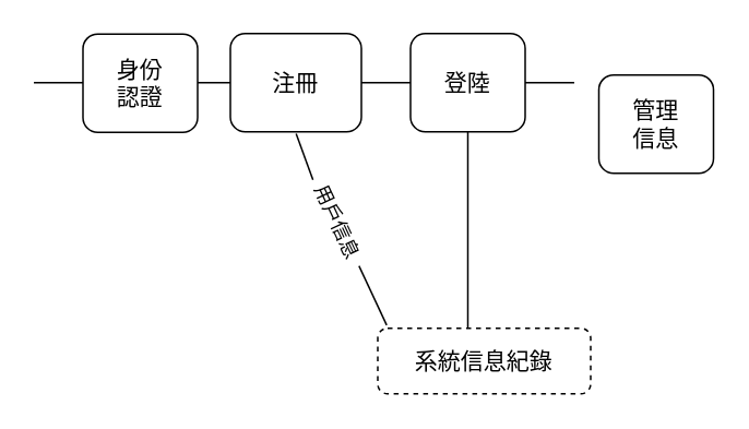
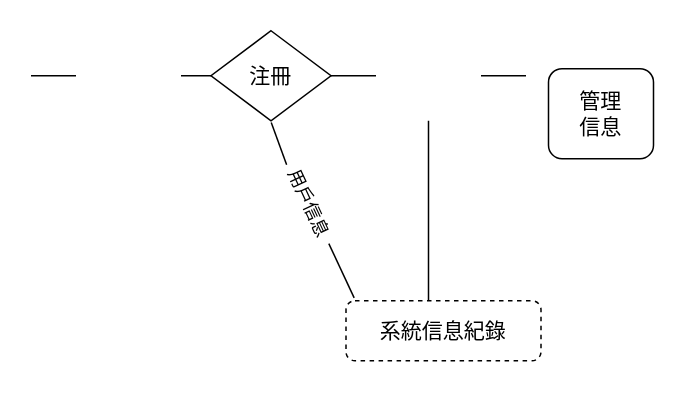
  <mxCell id="0" />
  <mxCell id="1" parent="0" />
- <mxCell id="2" value="&lt;font style=&quot;font-size: 14px;&quot;&gt;身份&lt;br&gt;認證&lt;/font&gt;" style="rounded=1;whiteSpace=wrap;html=1;" vertex="1" parent="1"><mxGeometry x="50" y="20.3" width="70" height="60" as="geometry" /></mxCell>
  <mxCell id="3" value="" style="line;strokeWidth=1;fillColor=none;align=left;verticalAlign=middle;spacingTop=-1;spacingLeft=3;spacingRight=3;rotatable=0;labelPosition=right;points=[];portConstraint=eastwest;strokeColor=inherit;" vertex="1" parent="1"><mxGeometry x="20" y="46" width="30" height="8" as="geometry" /></mxCell>
- <mxCell id="4" value="&lt;font style=&quot;font-size: 14px;&quot;&gt;注冊&lt;/font&gt;" style="rounded=1;whiteSpace=wrap;html=1;" vertex="1" parent="1"><mxGeometry x="140" y="20" width="80" height="60" as="geometry" /></mxCell>
+ <mxCell id="4" value="&lt;font style=&quot;font-size: 14px;&quot;&gt;注冊&lt;/font&gt;" style="rhombus;whiteSpace=wrap;html=1;" vertex="1" parent="1"><mxGeometry x="140" y="20" width="80" height="60" as="geometry" /></mxCell>
  <mxCell id="5" value="&lt;font style=&quot;font-size: 14px;&quot;&gt;管理&lt;br&gt;信息&lt;/font&gt;" style="rounded=1;whiteSpace=wrap;html=1;" vertex="1" parent="1"><mxGeometry x="365" y="45.3" width="70" height="60" as="geometry" /></mxCell>
- <mxCell id="6" value="&lt;font style=&quot;font-size: 14px;&quot;&gt;登陸&lt;/font&gt;" style="rounded=1;whiteSpace=wrap;html=1;" vertex="1" parent="1"><mxGeometry x="250" y="20" width="70" height="60" as="geometry" /></mxCell>
  <mxCell id="7" value="&lt;font style=&quot;font-size: 14px;&quot;&gt;系統信息紀錄&lt;/font&gt;" style="rounded=1;whiteSpace=wrap;html=1;dashed=1;" vertex="1" parent="1"><mxGeometry x="230" y="200" width="130" height="40" as="geometry" /></mxCell>
  <mxCell id="8" value="" style="line;strokeWidth=1;fillColor=none;align=left;verticalAlign=middle;spacingTop=-1;spacingLeft=3;spacingRight=3;rotatable=0;labelPosition=right;points=[];portConstraint=eastwest;strokeColor=inherit;" vertex="1" parent="1"><mxGeometry x="120" y="46" width="20" height="8" as="geometry" /></mxCell>
  <mxCell id="9" value="" style="line;strokeWidth=1;fillColor=none;align=left;verticalAlign=middle;spacingTop=-1;spacingLeft=3;spacingRight=3;rotatable=0;labelPosition=right;points=[];portConstraint=eastwest;strokeColor=inherit;" vertex="1" parent="1"><mxGeometry x="220" y="46" width="30" height="8" as="geometry" /></mxCell>
  <mxCell id="10" value="" style="line;strokeWidth=1;fillColor=none;align=left;verticalAlign=middle;spacingTop=-1;spacingLeft=3;spacingRight=3;rotatable=0;labelPosition=right;points=[];portConstraint=eastwest;strokeColor=inherit;" vertex="1" parent="1"><mxGeometry x="320" y="46" width="30" height="8" as="geometry" /></mxCell>
  <mxCell id="11" value="" style="line;strokeWidth=1;fillColor=none;align=left;verticalAlign=middle;spacingTop=-1;spacingLeft=3;spacingRight=3;rotatable=0;labelPosition=right;points=[];portConstraint=eastwest;strokeColor=inherit;direction=south;" vertex="1" parent="1"><mxGeometry x="260" y="80" width="50" height="120" as="geometry" /></mxCell>
  <mxCell id="12" value="用戶信息" style="text;html=1;align=center;verticalAlign=middle;resizable=0;points=[];autosize=1;strokeColor=none;fillColor=none;rotation=65;" vertex="1" parent="1"><mxGeometry x="170" y="120" width="70" height="30" as="geometry" /></mxCell>
  <mxCell id="13" value="" style="line;strokeWidth=1;fillColor=none;align=left;verticalAlign=middle;spacingTop=-1;spacingLeft=3;spacingRight=3;rotatable=0;labelPosition=right;points=[];portConstraint=eastwest;strokeColor=inherit;direction=south;rotation=160;flipV=1;" vertex="1" parent="1"><mxGeometry x="178.29" y="80.3" width="14" height="30" as="geometry" /></mxCell>
  <mxCell id="14" value="" style="line;strokeWidth=1;fillColor=none;align=left;verticalAlign=middle;spacingTop=-1;spacingLeft=3;spacingRight=3;rotatable=0;labelPosition=right;points=[];portConstraint=eastwest;strokeColor=inherit;direction=south;rotation=155;flipV=1;" vertex="1" parent="1"><mxGeometry x="220" y="160" width="14" height="40" as="geometry" /></mxCell>
